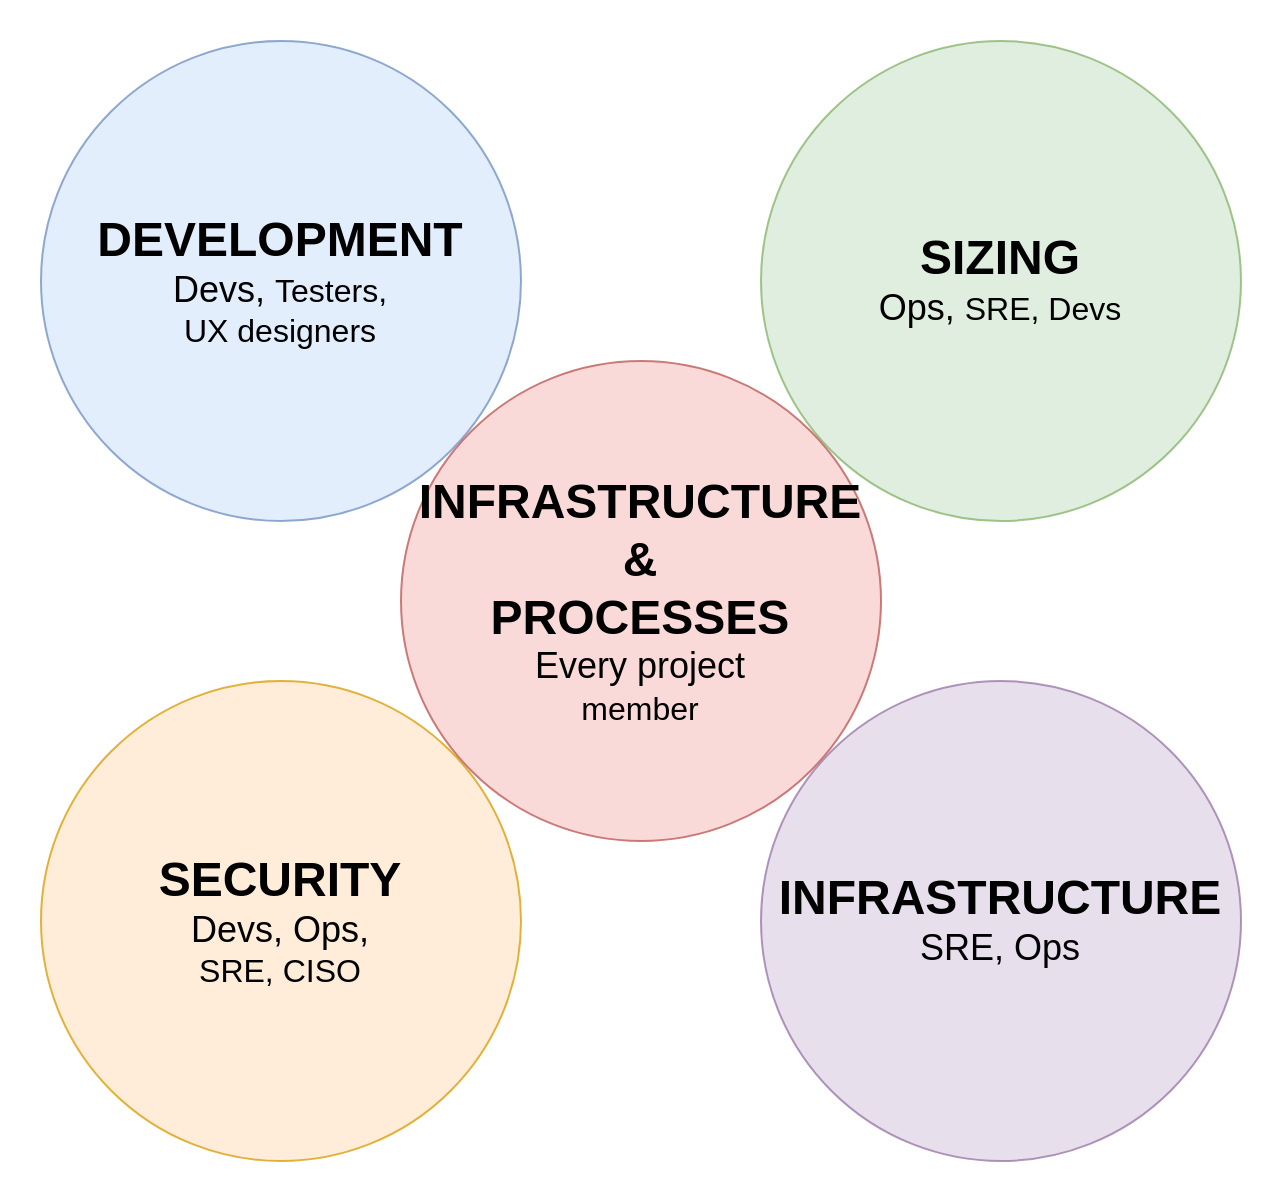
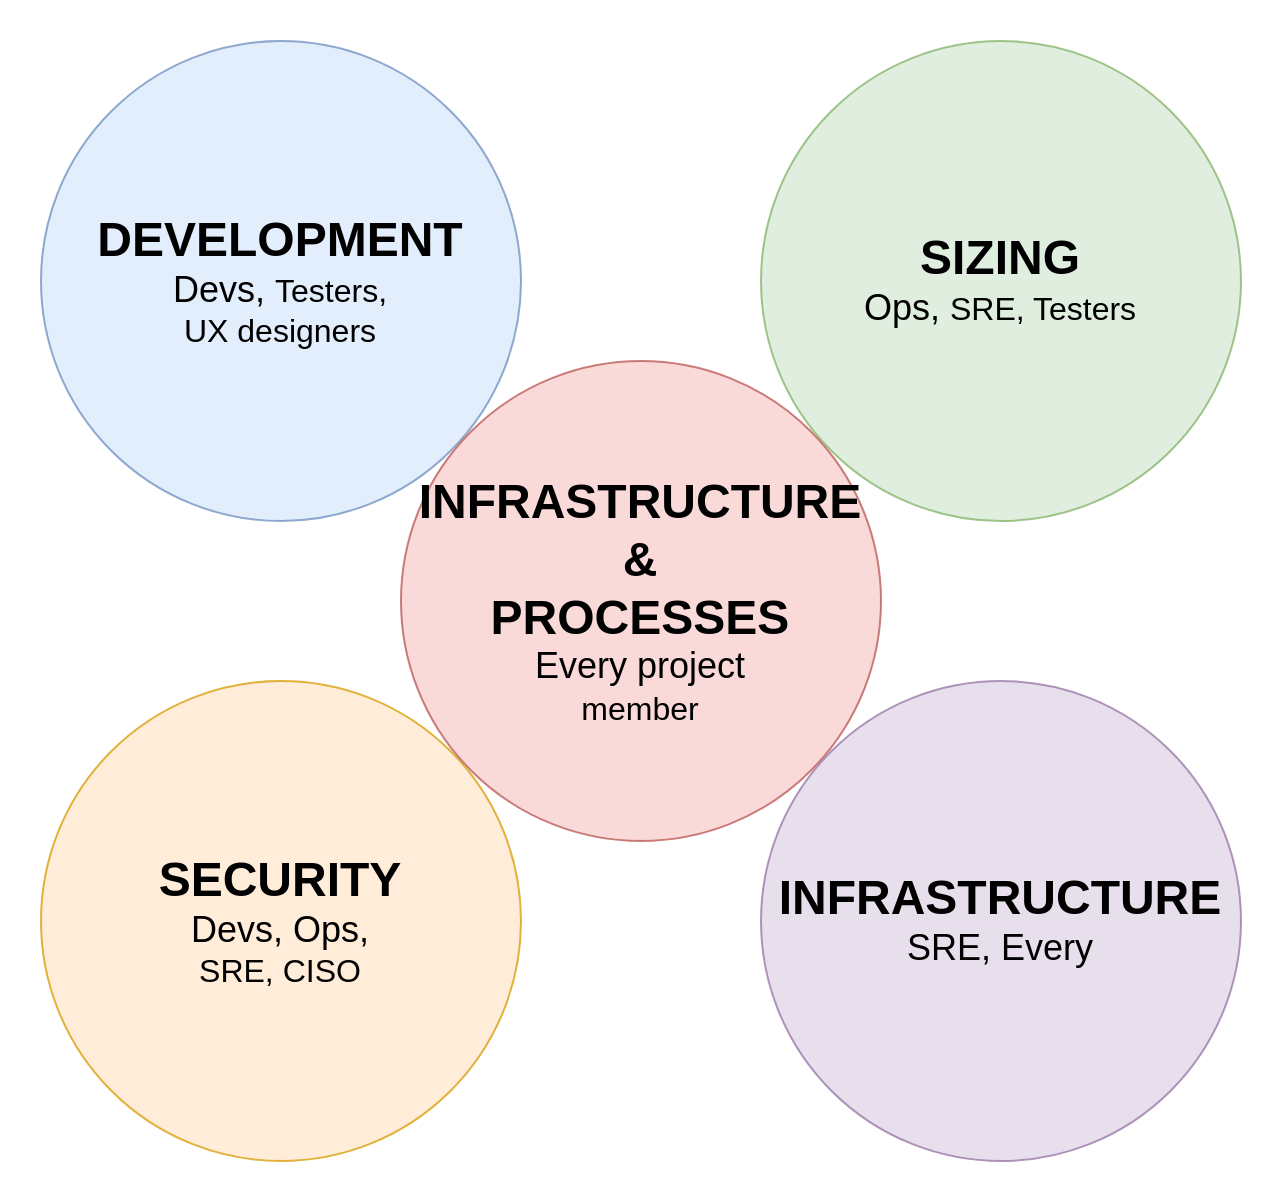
  <mxCell id="0" />
  <mxCell id="1" parent="0" />
  <mxCell id="2" value="&lt;div&gt;&lt;font style=&quot;font-size: 24px;&quot;&gt;&lt;b&gt;DEVELOPMENT&lt;/b&gt;&lt;/font&gt;&lt;/div&gt;&lt;div&gt;&lt;font style=&quot;font-size: 18px;&quot;&gt;Devs,&amp;nbsp;&lt;/font&gt;&lt;span style=&quot;font-size: medium;&quot;&gt;Testers,&lt;/span&gt;&lt;/div&gt;&lt;div&gt;&lt;font size=&quot;3&quot;&gt;UX designers&lt;/font&gt;&lt;/div&gt;" style="ellipse;whiteSpace=wrap;html=1;aspect=fixed;fillColor=#dae8fc;strokeColor=#6c8ebf;opacity=75;" vertex="1" parent="1"><mxGeometry x="20" y="20" width="240.0" height="240.0" as="geometry" /></mxCell>
- <mxCell id="3" value="&lt;div&gt;&lt;font style=&quot;font-size: 24px;&quot;&gt;&lt;b&gt;SIZING&lt;/b&gt;&lt;/font&gt;&lt;/div&gt;&lt;div&gt;&lt;font style=&quot;font-size: 18px;&quot;&gt;Ops,&amp;nbsp;&lt;/font&gt;&lt;span style=&quot;font-size: medium;&quot;&gt;SRE, Devs&lt;/span&gt;&lt;/div&gt;" style="ellipse;whiteSpace=wrap;html=1;aspect=fixed;fillColor=#d5e8d4;strokeColor=#82b366;gradientColor=none;opacity=75;" vertex="1" parent="1"><mxGeometry x="380" y="20" width="240.0" height="240.0" as="geometry" /></mxCell>
+ <mxCell id="3" value="&lt;div&gt;&lt;font style=&quot;font-size: 24px;&quot;&gt;&lt;b&gt;SIZING&lt;/b&gt;&lt;/font&gt;&lt;/div&gt;&lt;div&gt;&lt;font style=&quot;font-size: 18px;&quot;&gt;Ops,&amp;nbsp;&lt;/font&gt;&lt;span style=&quot;font-size: medium;&quot;&gt;SRE, Testers&lt;/span&gt;&lt;/div&gt;" style="ellipse;whiteSpace=wrap;html=1;aspect=fixed;fillColor=#d5e8d4;strokeColor=#82b366;gradientColor=none;opacity=75;" vertex="1" parent="1"><mxGeometry x="380" y="20" width="240.0" height="240.0" as="geometry" /></mxCell>
  <mxCell id="4" value="&lt;div&gt;&lt;font style=&quot;font-size: 24px;&quot;&gt;&lt;b&gt;SECURITY&lt;/b&gt;&lt;/font&gt;&lt;/div&gt;&lt;div&gt;&lt;font style=&quot;font-size: 18px;&quot;&gt;Devs, Ops,&lt;/font&gt;&lt;/div&gt;&lt;div&gt;&lt;font size=&quot;3&quot;&gt;SRE, CISO&lt;/font&gt;&lt;/div&gt;" style="ellipse;whiteSpace=wrap;html=1;aspect=fixed;fillColor=#ffe6cc;strokeColor=#d79b00;opacity=75;" vertex="1" parent="1"><mxGeometry x="20" y="340" width="240.0" height="240.0" as="geometry" /></mxCell>
- <mxCell id="5" value="&lt;div&gt;&lt;font style=&quot;font-size: 24px;&quot;&gt;&lt;b&gt;INFRASTRUCTURE&lt;/b&gt;&lt;/font&gt;&lt;/div&gt;&lt;div&gt;&lt;font style=&quot;font-size: 18px;&quot;&gt;SRE, Ops&lt;/font&gt;&lt;/div&gt;" style="ellipse;whiteSpace=wrap;html=1;aspect=fixed;fillColor=#e1d5e7;strokeColor=#9673a6;opacity=75;" vertex="1" parent="1"><mxGeometry x="380" y="340" width="240.0" height="240.0" as="geometry" /></mxCell>
+ <mxCell id="5" value="&lt;div&gt;&lt;font style=&quot;font-size: 24px;&quot;&gt;&lt;b&gt;INFRASTRUCTURE&lt;/b&gt;&lt;/font&gt;&lt;/div&gt;&lt;div&gt;&lt;font style=&quot;font-size: 18px;&quot;&gt;SRE, Every&lt;/font&gt;&lt;/div&gt;" style="ellipse;whiteSpace=wrap;html=1;aspect=fixed;fillColor=#e1d5e7;strokeColor=#9673a6;opacity=75;" vertex="1" parent="1"><mxGeometry x="380" y="340" width="240.0" height="240.0" as="geometry" /></mxCell>
  <mxCell id="6" value="&lt;div&gt;&lt;font style=&quot;font-size: 24px;&quot;&gt;&lt;b&gt;INFRASTRUCTURE&lt;/b&gt;&lt;/font&gt;&lt;/div&gt;&lt;div&gt;&lt;font style=&quot;font-size: 24px;&quot;&gt;&lt;b&gt;&amp;amp;&lt;/b&gt;&lt;/font&gt;&lt;/div&gt;&lt;div&gt;&lt;font style=&quot;font-size: 24px;&quot;&gt;&lt;b&gt;PROCESSES&lt;/b&gt;&lt;/font&gt;&lt;/div&gt;&lt;div&gt;&lt;font style=&quot;font-size: 18px;&quot;&gt;Every project&lt;/font&gt;&lt;/div&gt;&lt;div&gt;&lt;font size=&quot;3&quot;&gt;member&lt;/font&gt;&lt;/div&gt;" style="ellipse;whiteSpace=wrap;html=1;aspect=fixed;fillColor=#f8cecc;strokeColor=#b85450;opacity=75;" vertex="1" parent="1"><mxGeometry x="200.004" y="180" width="240.0" height="240.0" as="geometry" /></mxCell>
